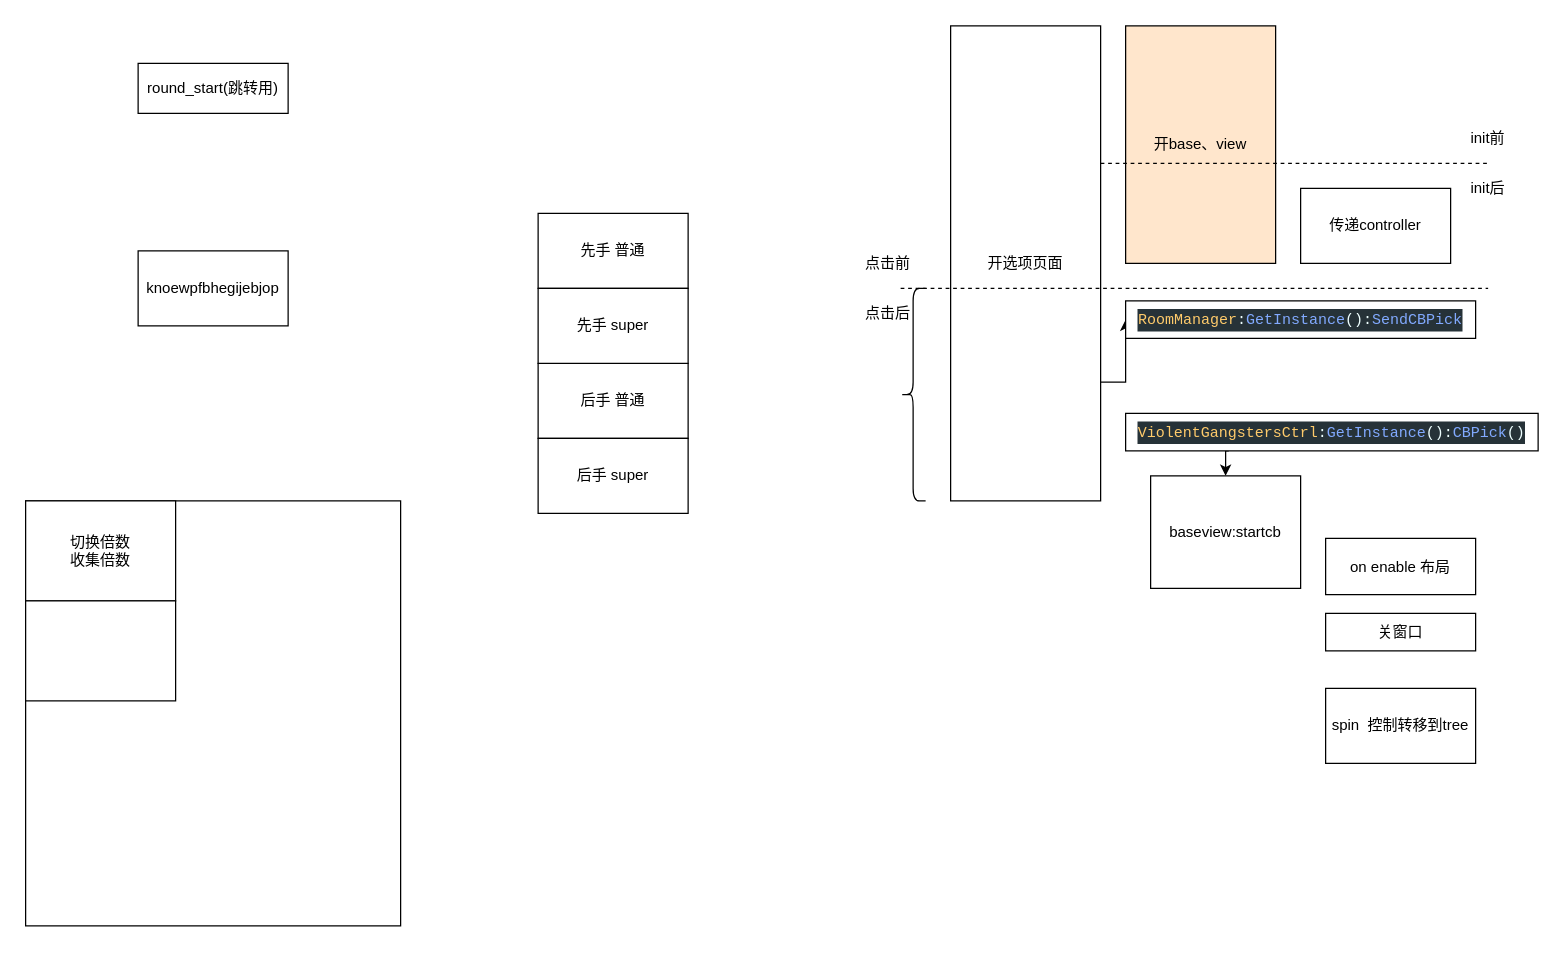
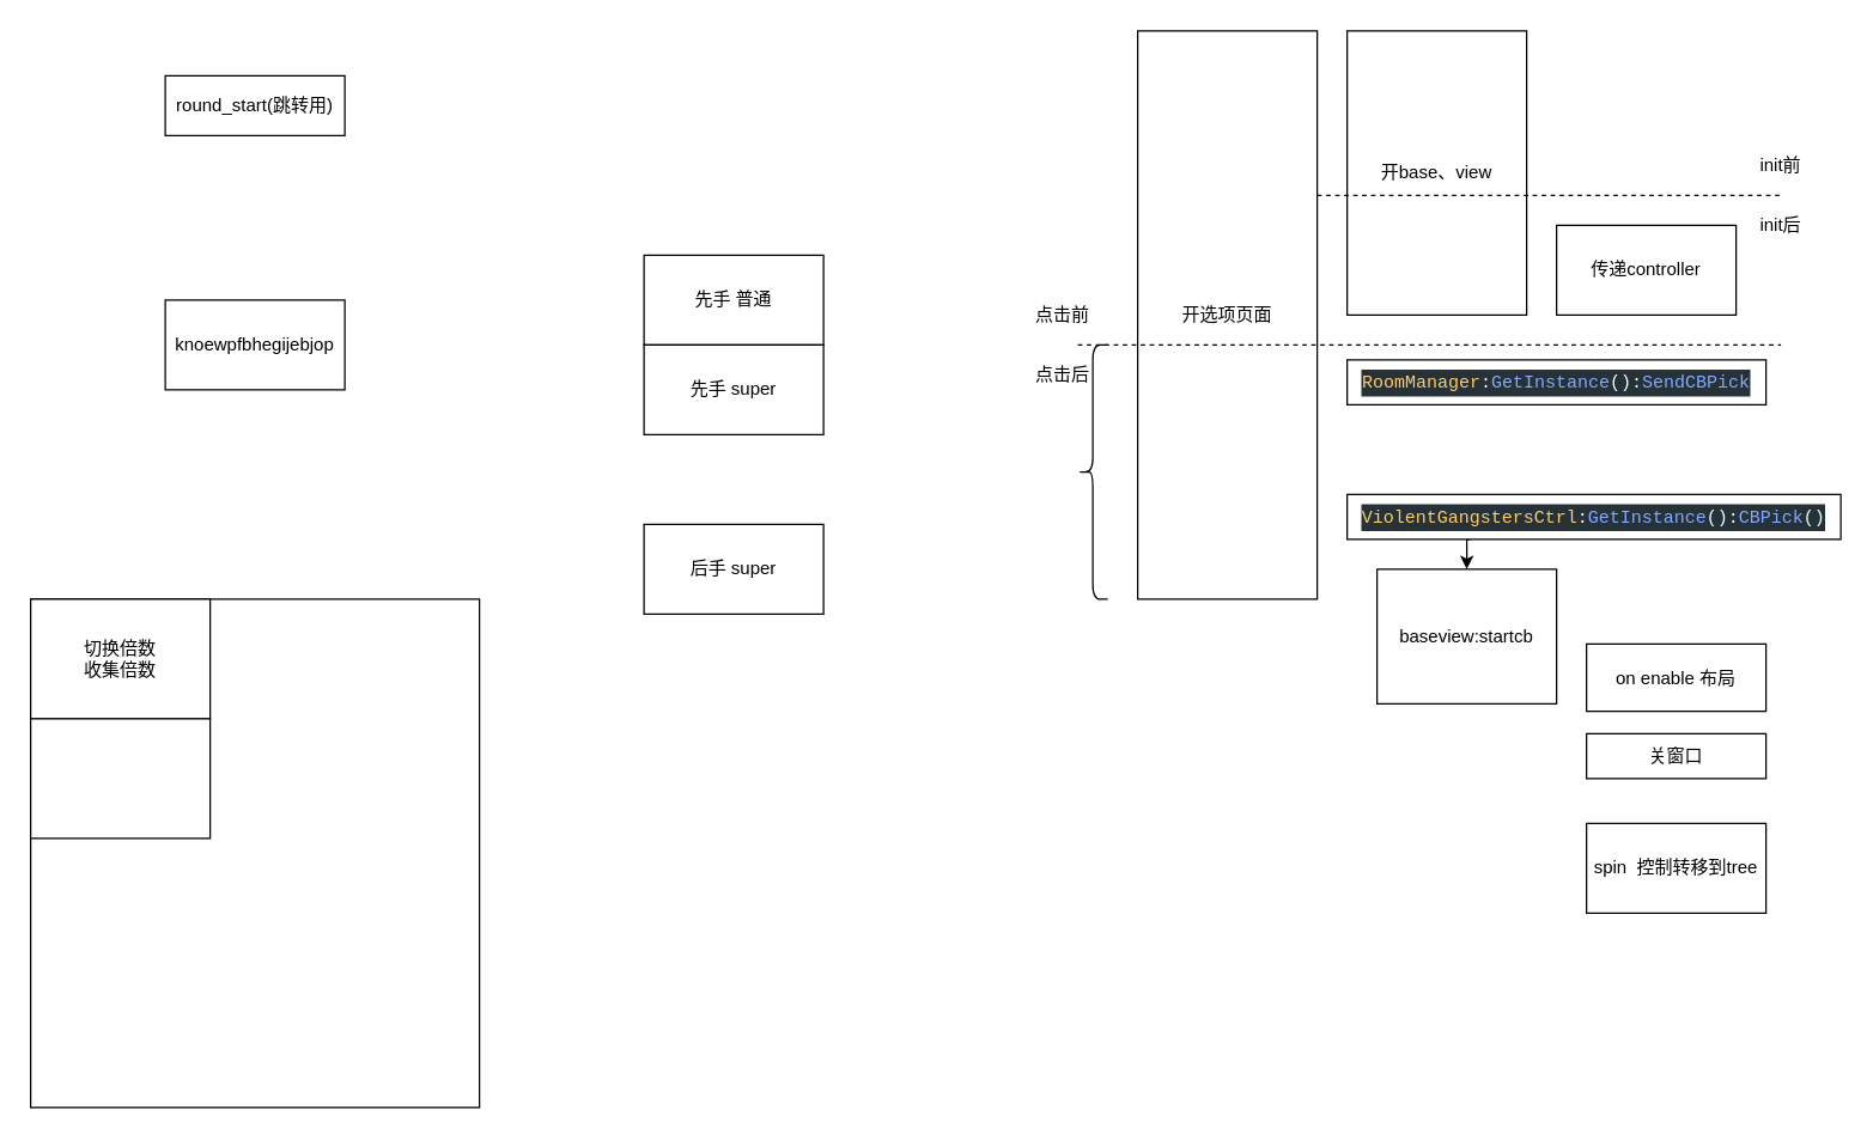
  <mxCell id="0" />
  <mxCell id="1" parent="0" />
- <mxCell id="2" style="edgeStyle=orthogonalEdgeStyle;rounded=0;orthogonalLoop=1;jettySize=auto;html=1;exitX=1;exitY=0.75;exitDx=0;exitDy=0;entryX=0;entryY=0.5;entryDx=0;entryDy=0;" parent="1" source="3" target="18" edge="1"><mxGeometry relative="1" as="geometry" /></mxCell>
  <mxCell id="3" value="开选项页面" style="rounded=0;whiteSpace=wrap;html=1;" parent="1" vertex="1"><mxGeometry x="760" y="20" width="120" height="380" as="geometry" /></mxCell>
- <mxCell id="4" value="开base、view" style="rounded=0;whiteSpace=wrap;html=1;fillColor=#ffe6cc;" parent="1" vertex="1"><mxGeometry x="900" y="20" width="120" height="190" as="geometry" /></mxCell>
+ <mxCell id="4" value="开base、view" style="rounded=0;whiteSpace=wrap;html=1;" parent="1" vertex="1"><mxGeometry x="900" y="20" width="120" height="190" as="geometry" /></mxCell>
  <mxCell id="5" value="传递controller" style="rounded=0;whiteSpace=wrap;html=1;" parent="1" vertex="1"><mxGeometry x="1040" y="150" width="120" height="60" as="geometry" /></mxCell>
  <mxCell id="6" value="" style="endArrow=none;dashed=1;html=1;" parent="1" edge="1"><mxGeometry width="50" height="50" relative="1" as="geometry"><mxPoint x="880" y="130" as="sourcePoint" /><mxPoint x="1190" y="130" as="targetPoint" /></mxGeometry></mxCell>
  <mxCell id="7" value="" style="endArrow=none;dashed=1;html=1;" parent="1" edge="1"><mxGeometry width="50" height="50" relative="1" as="geometry"><mxPoint x="720" y="230" as="sourcePoint" /><mxPoint x="1190" y="230" as="targetPoint" /></mxGeometry></mxCell>
  <mxCell id="8" value="baseview:startcb" style="rounded=0;whiteSpace=wrap;html=1;" parent="1" vertex="1"><mxGeometry x="920" y="380" width="120" height="90" as="geometry" /></mxCell>
  <mxCell id="9" value="点击前" style="text;html=1;strokeColor=none;fillColor=none;align=center;verticalAlign=middle;whiteSpace=wrap;rounded=0;" parent="1" vertex="1"><mxGeometry x="690" y="200" width="40" height="20" as="geometry" /></mxCell>
  <mxCell id="10" value="点击后" style="text;html=1;strokeColor=none;fillColor=none;align=center;verticalAlign=middle;whiteSpace=wrap;rounded=0;" parent="1" vertex="1"><mxGeometry x="690" y="240" width="40" height="20" as="geometry" /></mxCell>
  <mxCell id="11" value="init前" style="text;html=1;strokeColor=none;fillColor=none;align=center;verticalAlign=middle;whiteSpace=wrap;rounded=0;" parent="1" vertex="1"><mxGeometry x="1170" y="100" width="40" height="20" as="geometry" /></mxCell>
  <mxCell id="12" value="init后" style="text;html=1;strokeColor=none;fillColor=none;align=center;verticalAlign=middle;whiteSpace=wrap;rounded=0;" parent="1" vertex="1"><mxGeometry x="1170" y="140" width="40" height="20" as="geometry" /></mxCell>
  <mxCell id="13" value="on enable 布局" style="rounded=0;whiteSpace=wrap;html=1;" parent="1" vertex="1"><mxGeometry x="1060" y="430" width="120" height="45" as="geometry" /></mxCell>
  <mxCell id="14" value="" style="shape=curlyBracket;whiteSpace=wrap;html=1;rounded=1;" parent="1" vertex="1"><mxGeometry x="720" y="230" width="20" height="170" as="geometry" /></mxCell>
  <mxCell id="15" style="edgeStyle=orthogonalEdgeStyle;rounded=0;orthogonalLoop=1;jettySize=auto;html=1;exitX=0.5;exitY=1;exitDx=0;exitDy=0;" parent="1" source="8" target="8" edge="1"><mxGeometry relative="1" as="geometry" /></mxCell>
  <mxCell id="16" value="关窗口" style="rounded=0;whiteSpace=wrap;html=1;" parent="1" vertex="1"><mxGeometry x="1060" y="490" width="120" height="30" as="geometry" /></mxCell>
  <mxCell id="17" value="spin&amp;nbsp; 控制转移到tree" style="rounded=0;whiteSpace=wrap;html=1;" parent="1" vertex="1"><mxGeometry x="1060" y="550" width="120" height="60" as="geometry" /></mxCell>
  <mxCell id="18" value="&lt;div style=&quot;color: rgb(238 , 255 , 255) ; background-color: rgb(38 , 50 , 56) ; font-family: &amp;#34;menlo&amp;#34; , &amp;#34;monaco&amp;#34; , &amp;#34;courier new&amp;#34; , monospace ; line-height: 18px&quot;&gt;&lt;span style=&quot;color: #ffcb6b&quot;&gt;RoomManager&lt;/span&gt;:&lt;span style=&quot;color: #82aaff&quot;&gt;GetInstance&lt;/span&gt;():&lt;span style=&quot;color: #82aaff&quot;&gt;SendCBPick&lt;/span&gt;&lt;/div&gt;" style="rounded=0;whiteSpace=wrap;html=1;" parent="1" vertex="1"><mxGeometry x="900" y="240" width="280" height="30" as="geometry" /></mxCell>
  <mxCell id="19" style="edgeStyle=orthogonalEdgeStyle;rounded=0;orthogonalLoop=1;jettySize=auto;html=1;exitX=0.25;exitY=1;exitDx=0;exitDy=0;entryX=0.5;entryY=0;entryDx=0;entryDy=0;" parent="1" source="20" target="8" edge="1"><mxGeometry relative="1" as="geometry" /></mxCell>
  <mxCell id="20" value="&lt;div style=&quot;color: rgb(238 , 255 , 255) ; background-color: rgb(38 , 50 , 56) ; font-family: &amp;#34;menlo&amp;#34; , &amp;#34;monaco&amp;#34; , &amp;#34;courier new&amp;#34; , monospace ; line-height: 18px&quot;&gt;&lt;span style=&quot;color: #ffcb6b&quot;&gt;ViolentGangstersCtrl&lt;/span&gt;:&lt;span style=&quot;color: #82aaff&quot;&gt;GetInstance&lt;/span&gt;():&lt;span style=&quot;color: #82aaff&quot;&gt;CBPick&lt;/span&gt;()&lt;/div&gt;" style="rounded=0;whiteSpace=wrap;html=1;" parent="1" vertex="1"><mxGeometry x="900" y="330" width="330" height="30" as="geometry" /></mxCell>
- <mxCell id="21" value="&lt;span&gt;后手 普通&lt;/span&gt;" style="rounded=0;whiteSpace=wrap;html=1;" vertex="1" parent="1"><mxGeometry x="430" y="290" width="120" height="60" as="geometry" /></mxCell>
  <mxCell id="22" value="先手 普通" style="rounded=0;whiteSpace=wrap;html=1;" vertex="1" parent="1"><mxGeometry x="430" y="170" width="120" height="60" as="geometry" /></mxCell>
  <mxCell id="23" value="&lt;span&gt;先手 super&lt;/span&gt;" style="rounded=0;whiteSpace=wrap;html=1;" vertex="1" parent="1"><mxGeometry x="430" y="230" width="120" height="60" as="geometry" /></mxCell>
  <mxCell id="24" value="&lt;span&gt;后手 super&lt;/span&gt;" style="rounded=0;whiteSpace=wrap;html=1;" vertex="1" parent="1"><mxGeometry x="430" y="350" width="120" height="60" as="geometry" /></mxCell>
  <mxCell id="25" value="round_start(跳转用)" style="rounded=0;whiteSpace=wrap;html=1;" vertex="1" parent="1"><mxGeometry x="110" y="50" width="120" height="40" as="geometry" /></mxCell>
  <mxCell id="26" value="" style="rounded=0;whiteSpace=wrap;html=1;" vertex="1" parent="1"><mxGeometry x="20" y="400" width="300" height="340" as="geometry" /></mxCell>
  <mxCell id="27" value="knoewpfbhegijebjop" style="rounded=0;whiteSpace=wrap;html=1;" vertex="1" parent="1"><mxGeometry x="110" y="200" width="120" height="60" as="geometry" /></mxCell>
  <mxCell id="28" value="切换倍数&lt;br&gt;收集倍数" style="rounded=0;whiteSpace=wrap;html=1;" vertex="1" parent="1"><mxGeometry x="20" y="400" width="120" height="80" as="geometry" /></mxCell>
  <mxCell id="29" value="" style="rounded=0;whiteSpace=wrap;html=1;" vertex="1" parent="1"><mxGeometry x="20" y="480" width="120" height="80" as="geometry" /></mxCell>
